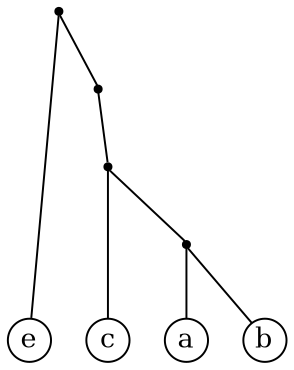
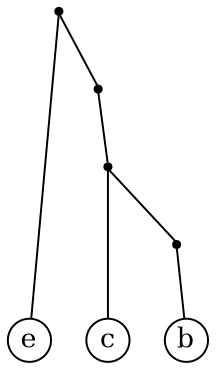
  graph {
    node [fixedsize=true shape=circle]
    edge [arrowType=none]
-   a [height=0.3 width=0.3]
    b [height=0.3 width=0.3]
    c [height=0.3 width=0.3]
    e [height=0.3 width=0.3]
    1 [height=default shape=point width=default]
    2 [height=default shape=point width=default]
    3 [height=default shape=point width=default]
    4 [height=default shape=point width=default]
    subgraph sub_1 {
      rank=same
-     a
      b
      c
      e
    }
-   1 -- a
    1 -- b
    2 -- c
    2 -- 1
    3 -- 2
    4 -- e
    4 -- 3
  }
